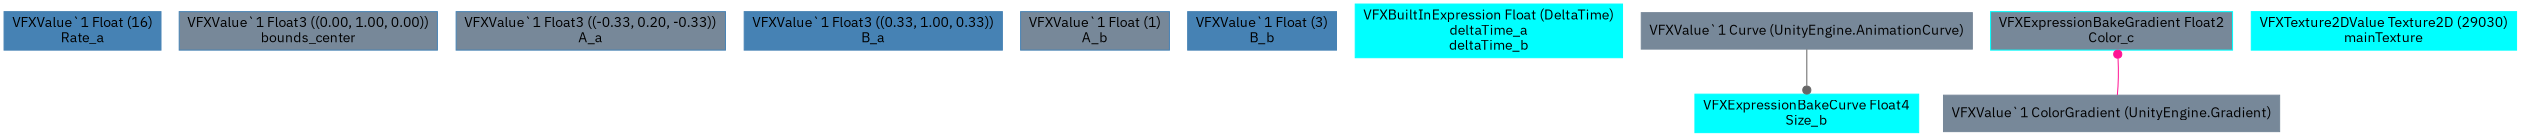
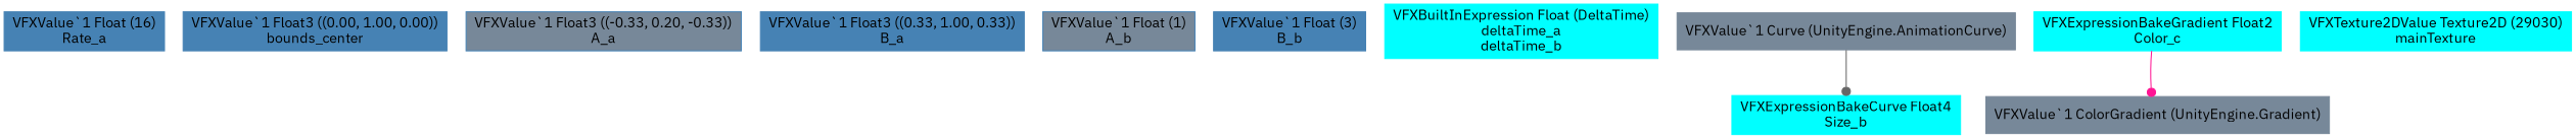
  digraph {
    fontname="IBM Plex Sans"
    node [color=steelblue fontname="IBM Plex Sans" shape=box style=filled]
    edge [arrowhead=dot fontname="IBM Plex Sans"]
    n1 [label="VFXValue`1 Float (16)\nRate_a"]
-   n2 [label="VFXValue`1 Float3 ((0.00, 1.00, 0.00))\nbounds_center" fillcolor=lightslategray]
+   n2 [label="VFXValue`1 Float3 ((0.00, 1.00, 0.00))\nbounds_center"]
    n3 [fillcolor=lightslategray label="VFXValue`1 Float3 ((-0.33, 0.20, -0.33))\nA_a"]
    n4 [label="VFXValue`1 Float3 ((0.33, 1.00, 0.33))\nB_a"]
    n5 [fillcolor=lightslategray label="VFXValue`1 Float (1)\nA_b"]
    n6 [label="VFXValue`1 Float (3)\nB_b"]
    n7 [color=cyan label="VFXBuiltInExpression Float (DeltaTime)\ndeltaTime_a\ndeltaTime_b"]
    n8 [color=cyan label="VFXExpressionBakeCurve Float4\nSize_b"]
    n9 [color=lightslategray label="VFXValue`1 Curve (UnityEngine.AnimationCurve)"]
-   n10 [color=cyan label="VFXExpressionBakeGradient Float2\nColor_c" fillcolor=lightslategray]
+   n10 [color=cyan label="VFXExpressionBakeGradient Float2\nColor_c"]
    n11 [color=lightslategray label="VFXValue`1 ColorGradient (UnityEngine.Gradient)"]
    n12 [color=cyan label="VFXTexture2DValue Texture2D (29030)\nmainTexture"]
    n9 -> n8 [color=gray40]
-   n11 -> n10 [color=deeppink]
+   n10 -> n11 [color=deeppink]
  }
